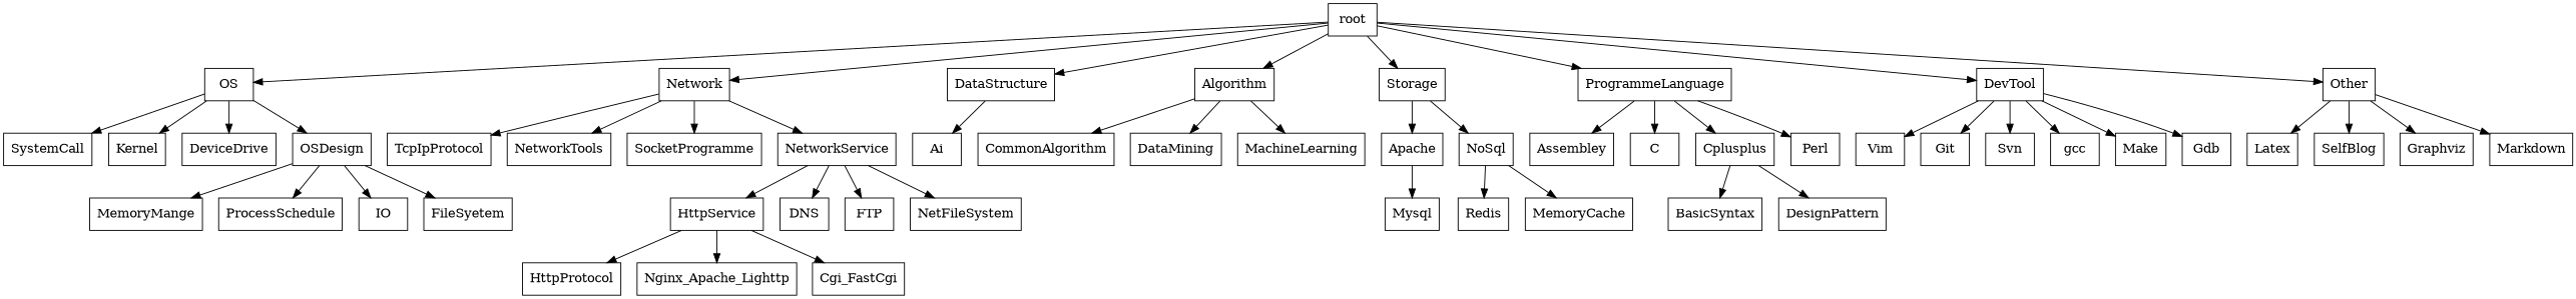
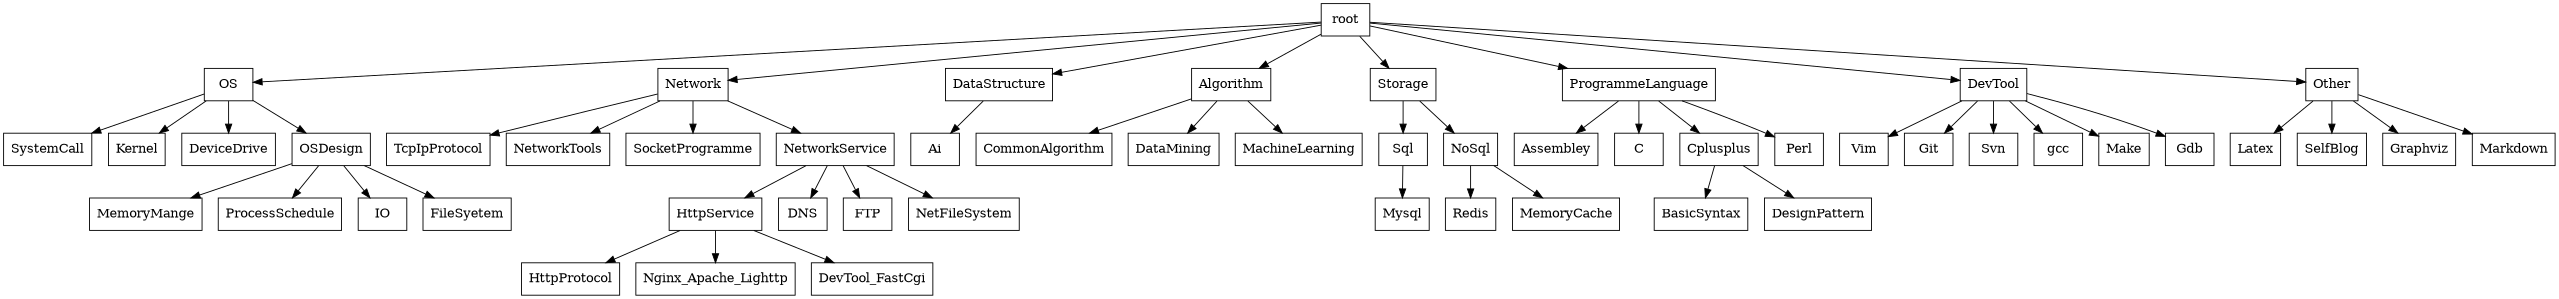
  digraph {
    rankdir=TB
    node [shape=box]
    root
    OS
    Network
    DataStructure
    Algorithm
    Storage
    ProgrammeLanguage
    DevTool
    Other
    SystemCall
    Kernel
    DeviceDrive
    OSDesign
    TcpIpProtocol
    NetworkTools
    SocketProgramme
    NetworkService
    Ai
    CommonAlgorithm
    DataMining
    MachineLearning
-   Sql [label=Apache]
+   Sql
    NoSql
    Assembley
    C
    Cplusplus
    Perl
    Vim
    Git
    Svn
    gcc
    Make
    Gdb
    Latex
    SelfBlog
    Graphviz
    Markdown
    MemoryMange
    ProcessSchedule
    IO
    FileSyetem
    HttpService
    DNS
    FTP
    NetFileSystem
    Mysql
    Redis
    MemoryCache
    BasicSyntax
    DesignPattern
    HttpProtocol
    Nginx_Apache_Lighttp
-   Cgi_FastCgi
+   Cgi_FastCgi [label=DevTool_FastCgi]
    root -> OS
    root -> Network
    root -> DataStructure
    root -> Algorithm
    root -> Storage
    root -> ProgrammeLanguage
    root -> DevTool
    root -> Other
    OS -> SystemCall
    OS -> Kernel
    OS -> DeviceDrive
    OS -> OSDesign
    Network -> TcpIpProtocol
    Network -> NetworkTools
    Network -> SocketProgramme
    Network -> NetworkService
    DataStructure -> Ai
    Algorithm -> CommonAlgorithm
    Algorithm -> DataMining
    Algorithm -> MachineLearning
    Storage -> Sql
    Storage -> NoSql
    ProgrammeLanguage -> Assembley
    ProgrammeLanguage -> C
    ProgrammeLanguage -> Cplusplus
    ProgrammeLanguage -> Perl
    DevTool -> Vim
    DevTool -> Git
    DevTool -> Svn
    DevTool -> gcc
    DevTool -> Make
    DevTool -> Gdb
    Other -> Latex
    Other -> SelfBlog
    Other -> Graphviz
    Other -> Markdown
    OSDesign -> MemoryMange
    OSDesign -> ProcessSchedule
    OSDesign -> IO
    OSDesign -> FileSyetem
    NetworkService -> HttpService
    NetworkService -> DNS
    NetworkService -> FTP
    NetworkService -> NetFileSystem
    Sql -> Mysql
    NoSql -> Redis
    NoSql -> MemoryCache
    Cplusplus -> BasicSyntax
    Cplusplus -> DesignPattern
    HttpService -> HttpProtocol
    HttpService -> Nginx_Apache_Lighttp
    HttpService -> Cgi_FastCgi
  }
